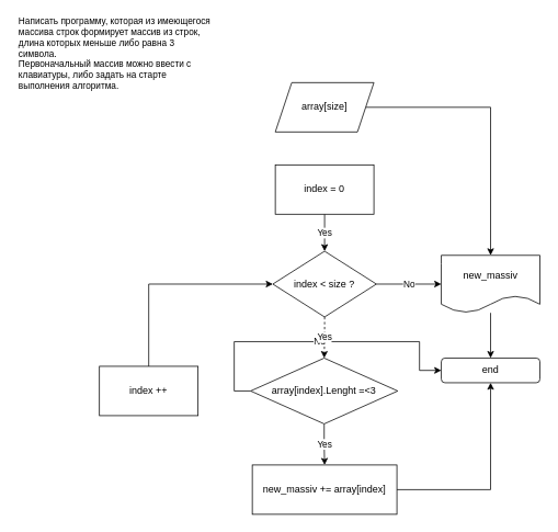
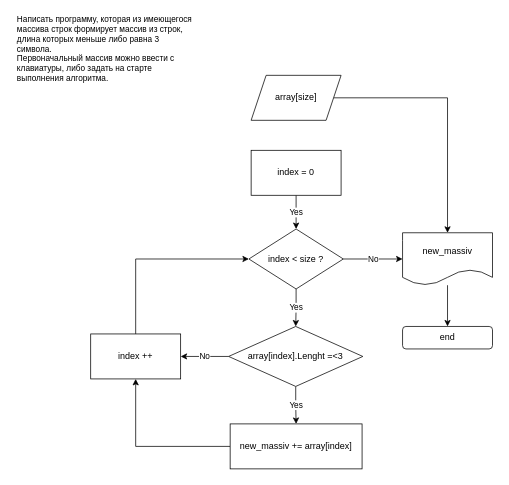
  <mxCell id="0" />
  <mxCell id="1" parent="0" />
  <mxCell id="2" style="edgeStyle=orthogonalEdgeStyle;rounded=0;orthogonalLoop=1;jettySize=auto;html=1;" parent="1" source="3" target="16" edge="1"><mxGeometry relative="1" as="geometry" /></mxCell>
  <mxCell id="3" value="array[size]" style="shape=parallelogram;perimeter=parallelogramPerimeter;whiteSpace=wrap;html=1;fixedSize=1;" parent="1" vertex="1"><mxGeometry x="334" y="100" width="120" height="60" as="geometry" /></mxCell>
  <mxCell id="4" value="Yes" style="edgeStyle=orthogonalEdgeStyle;rounded=0;orthogonalLoop=1;jettySize=auto;html=1;exitX=0.5;exitY=1;exitDx=0;exitDy=0;entryX=0.5;entryY=0;entryDx=0;entryDy=0;" parent="1" source="6" target="10" edge="1"><mxGeometry relative="1" as="geometry" /></mxCell>
  <mxCell id="5" value="No" style="edgeStyle=orthogonalEdgeStyle;rounded=0;orthogonalLoop=1;jettySize=auto;html=1;entryX=0;entryY=0.5;entryDx=0;entryDy=0;exitX=1;exitY=0.5;exitDx=0;exitDy=0;" parent="1" source="10" target="16" edge="1"><mxGeometry relative="1" as="geometry"><mxPoint x="460" y="345" as="sourcePoint" /></mxGeometry></mxCell>
  <mxCell id="6" value="index = 0" style="rounded=0;whiteSpace=wrap;html=1;" parent="1" vertex="1"><mxGeometry x="334" y="200" width="120" height="60" as="geometry" /></mxCell>
  <mxCell id="7" value="Yes" style="edgeStyle=orthogonalEdgeStyle;rounded=0;orthogonalLoop=1;jettySize=auto;html=1;exitX=0.5;exitY=1;exitDx=0;exitDy=0;entryX=0.5;entryY=0;entryDx=0;entryDy=0;" parent="1" source="19" target="12" edge="1"><mxGeometry relative="1" as="geometry" /></mxCell>
- <mxCell id="8" value="No" style="edgeStyle=orthogonalEdgeStyle;rounded=0;orthogonalLoop=1;jettySize=auto;html=1;fontSize=11;exitX=0;exitY=0.5;exitDx=0;exitDy=0;" parent="1" source="19" target="17" edge="1"><mxGeometry relative="1" as="geometry" /></mxCell>
- <mxCell id="9" value="Yes" style="edgeStyle=orthogonalEdgeStyle;rounded=0;orthogonalLoop=1;jettySize=auto;html=1;entryX=0.5;entryY=0;entryDx=0;entryDy=0;dashed=1;" edge="1" parent="1" source="10" target="19"><mxGeometry relative="1" as="geometry" /></mxCell>
+ <mxCell id="8" value="No" style="edgeStyle=orthogonalEdgeStyle;rounded=0;orthogonalLoop=1;jettySize=auto;html=1;entryX=1;entryY=0.5;entryDx=0;entryDy=0;fontSize=11;exitX=0;exitY=0.5;exitDx=0;exitDy=0;" parent="1" source="19" target="14" edge="1"><mxGeometry relative="1" as="geometry" /></mxCell>
+ <mxCell id="9" value="Yes" style="edgeStyle=orthogonalEdgeStyle;rounded=0;orthogonalLoop=1;jettySize=auto;html=1;entryX=0.5;entryY=0;entryDx=0;entryDy=0;" edge="1" parent="1" source="10" target="19"><mxGeometry relative="1" as="geometry" /></mxCell>
  <mxCell id="10" value="index &amp;lt; size ?" style="rhombus;whiteSpace=wrap;html=1;" parent="1" vertex="1"><mxGeometry x="331" y="305" width="126" height="80" as="geometry" /></mxCell>
- <mxCell id="11" style="edgeStyle=orthogonalEdgeStyle;rounded=0;orthogonalLoop=1;jettySize=auto;html=1;" parent="1" source="12" target="17" edge="1"><mxGeometry relative="1" as="geometry" /></mxCell>
+ <mxCell id="11" style="edgeStyle=orthogonalEdgeStyle;rounded=0;orthogonalLoop=1;jettySize=auto;html=1;entryX=0.5;entryY=1;entryDx=0;entryDy=0;" parent="1" source="12" target="14" edge="1"><mxGeometry relative="1" as="geometry" /></mxCell>
  <mxCell id="12" value="new_massiv += array[index]" style="rounded=0;whiteSpace=wrap;html=1;" parent="1" vertex="1"><mxGeometry x="306" y="565" width="176" height="60" as="geometry" /></mxCell>
  <mxCell id="13" style="edgeStyle=orthogonalEdgeStyle;rounded=0;orthogonalLoop=1;jettySize=auto;html=1;entryX=0;entryY=0.5;entryDx=0;entryDy=0;" edge="1" parent="1" source="14" target="10"><mxGeometry relative="1" as="geometry"><Array as="points"><mxPoint x="180" y="345" /></Array></mxGeometry></mxCell>
  <mxCell id="14" value="index ++" style="rounded=0;whiteSpace=wrap;html=1;" parent="1" vertex="1"><mxGeometry x="120" y="445" width="120" height="60" as="geometry" /></mxCell>
  <mxCell id="15" style="edgeStyle=orthogonalEdgeStyle;rounded=0;orthogonalLoop=1;jettySize=auto;html=1;entryX=0.5;entryY=0;entryDx=0;entryDy=0;" parent="1" source="16" target="17" edge="1"><mxGeometry relative="1" as="geometry" /></mxCell>
  <mxCell id="16" value="new_massiv" style="shape=document;whiteSpace=wrap;html=1;boundedLbl=1;" parent="1" vertex="1"><mxGeometry x="536" y="310" width="120" height="70" as="geometry" /></mxCell>
  <mxCell id="17" value="end" style="rounded=1;whiteSpace=wrap;html=1;" parent="1" vertex="1"><mxGeometry x="536" y="435" width="120" height="30" as="geometry" /></mxCell>
  <mxCell id="18" value="Написать программу, которая из имеющегося массива строк формирует массив из строк, длина которых меньше либо равна 3 символа. &lt;br&gt;Первоначальный массив можно ввести с клавиатуры, либо задать на старте выполнения алгоритма." style="text;html=1;strokeColor=none;fillColor=none;align=left;verticalAlign=middle;whiteSpace=wrap;rounded=0;fontSize=11;" parent="1" vertex="1"><mxGeometry x="20" y="20" width="240" height="90" as="geometry" /></mxCell>
  <mxCell id="19" value="array[index].Lenght =&amp;lt;3" style="rhombus;whiteSpace=wrap;html=1;" vertex="1" parent="1"><mxGeometry x="304" y="435" width="179" height="80" as="geometry" /></mxCell>
